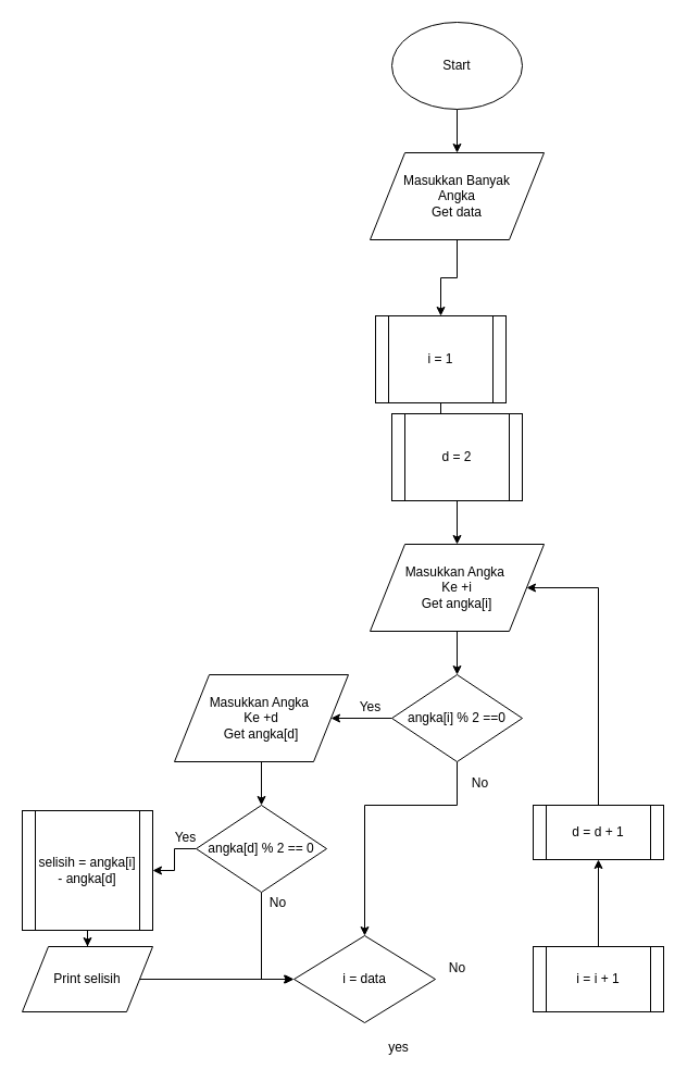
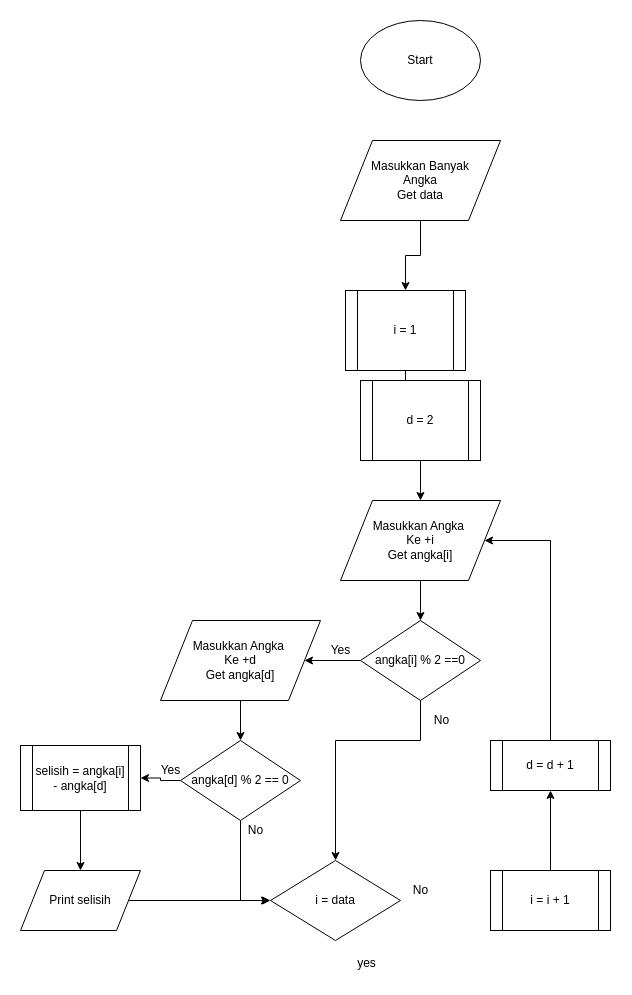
  <mxCell id="0" />
  <mxCell id="1" parent="0" />
- <mxCell id="2" value="" style="edgeStyle=orthogonalEdgeStyle;rounded=0;orthogonalLoop=1;jettySize=auto;html=1;" parent="1" source="3" target="4" edge="1"><mxGeometry relative="1" as="geometry" /></mxCell>
  <mxCell id="3" value="Start" style="ellipse;whiteSpace=wrap;html=1;" parent="1" vertex="1"><mxGeometry x="360" width="120" height="80" as="geometry" y="20" /></mxCell>
  <mxCell id="4" value="Masukkan Banyak&lt;br&gt;Angka&lt;br&gt;Get data" style="shape=parallelogram;perimeter=parallelogramPerimeter;whiteSpace=wrap;html=1;" parent="1" vertex="1"><mxGeometry x="340" y="140" width="160" height="80" as="geometry" /></mxCell>
  <mxCell id="5" value="" style="edgeStyle=orthogonalEdgeStyle;rounded=0;orthogonalLoop=1;jettySize=auto;html=1;" parent="1" source="6" target="8" edge="1"><mxGeometry relative="1" as="geometry" /></mxCell>
  <mxCell id="6" value="i = 1" style="shape=process;whiteSpace=wrap;html=1;backgroundOutline=1;" parent="1" vertex="1"><mxGeometry x="345" y="290" width="120" height="80" as="geometry" /></mxCell>
  <mxCell id="7" value="" style="edgeStyle=orthogonalEdgeStyle;rounded=0;orthogonalLoop=1;jettySize=auto;html=1;" parent="1" source="8" target="11" edge="1"><mxGeometry relative="1" as="geometry" /></mxCell>
  <mxCell id="8" value="d = 2" style="shape=process;whiteSpace=wrap;html=1;backgroundOutline=1;" parent="1" vertex="1"><mxGeometry x="360" y="380" width="120" height="80" as="geometry" /></mxCell>
  <mxCell id="9" value="" style="edgeStyle=orthogonalEdgeStyle;rounded=0;orthogonalLoop=1;jettySize=auto;html=1;" parent="1" source="4" target="6" edge="1"><mxGeometry relative="1" as="geometry"><mxPoint x="420" y="220" as="sourcePoint" /><mxPoint x="420" y="300" as="targetPoint" /></mxGeometry></mxCell>
  <mxCell id="10" value="" style="edgeStyle=orthogonalEdgeStyle;rounded=0;orthogonalLoop=1;jettySize=auto;html=1;" parent="1" source="11" target="16" edge="1"><mxGeometry relative="1" as="geometry" /></mxCell>
  <mxCell id="11" value="Masukkan Angka&amp;nbsp;&lt;br&gt;Ke +i&lt;br&gt;Get angka[i]" style="shape=parallelogram;perimeter=parallelogramPerimeter;whiteSpace=wrap;html=1;" parent="1" vertex="1"><mxGeometry x="340" y="500" width="160" height="80" as="geometry" /></mxCell>
  <mxCell id="12" value="" style="edgeStyle=orthogonalEdgeStyle;rounded=0;orthogonalLoop=1;jettySize=auto;html=1;" parent="1" source="13" target="20" edge="1"><mxGeometry relative="1" as="geometry" /></mxCell>
  <mxCell id="13" value="Masukkan Angka&amp;nbsp;&lt;br&gt;Ke +d&lt;br&gt;Get angka[d]" style="shape=parallelogram;perimeter=parallelogramPerimeter;whiteSpace=wrap;html=1;" parent="1" vertex="1"><mxGeometry x="160" y="620" width="160" height="80" as="geometry" /></mxCell>
  <mxCell id="14" value="" style="edgeStyle=orthogonalEdgeStyle;rounded=0;orthogonalLoop=1;jettySize=auto;html=1;" parent="1" source="16" target="13" edge="1"><mxGeometry relative="1" as="geometry" /></mxCell>
  <mxCell id="15" style="edgeStyle=orthogonalEdgeStyle;rounded=0;orthogonalLoop=1;jettySize=auto;html=1;entryX=0.5;entryY=0;entryDx=0;entryDy=0;" parent="1" source="16" target="26" edge="1"><mxGeometry relative="1" as="geometry"><Array as="points"><mxPoint x="420" y="740" /><mxPoint x="335" y="740" /></Array></mxGeometry></mxCell>
  <mxCell id="16" value="angka[i] % 2 ==0" style="rhombus;whiteSpace=wrap;html=1;" parent="1" vertex="1"><mxGeometry x="360" y="620" width="120" height="80" as="geometry" /></mxCell>
  <mxCell id="17" value="Yes" style="text;html=1;align=center;verticalAlign=middle;resizable=0;points=[];autosize=1;" parent="1" vertex="1"><mxGeometry x="320" y="640" width="40" height="20" as="geometry" /></mxCell>
  <mxCell id="18" value="" style="edgeStyle=orthogonalEdgeStyle;rounded=0;orthogonalLoop=1;jettySize=auto;html=1;" parent="1" source="20" target="22" edge="1"><mxGeometry relative="1" as="geometry" /></mxCell>
  <mxCell id="19" style="edgeStyle=orthogonalEdgeStyle;rounded=0;orthogonalLoop=1;jettySize=auto;html=1;entryX=0;entryY=0.5;entryDx=0;entryDy=0;" parent="1" source="20" target="26" edge="1"><mxGeometry relative="1" as="geometry" /></mxCell>
  <mxCell id="20" value="angka[d] % 2 == 0" style="rhombus;whiteSpace=wrap;html=1;" parent="1" vertex="1"><mxGeometry x="180" y="740" width="120" height="80" as="geometry" /></mxCell>
  <mxCell id="21" style="edgeStyle=orthogonalEdgeStyle;rounded=0;orthogonalLoop=1;jettySize=auto;html=1;" parent="1" source="22" target="25" edge="1"><mxGeometry relative="1" as="geometry" /></mxCell>
- <mxCell id="22" value="selisih = angka[i] - angka[d]" style="shape=process;whiteSpace=wrap;html=1;backgroundOutline=1;" parent="1" vertex="1"><mxGeometry x="20" y="745" width="120" height="110" as="geometry" /></mxCell>
+ <mxCell id="22" value="selisih = angka[i] - angka[d]" style="shape=process;whiteSpace=wrap;html=1;backgroundOutline=1;" parent="1" vertex="1"><mxGeometry x="20" y="745" width="120" height="65" as="geometry" /></mxCell>
  <mxCell id="23" value="Yes" style="text;html=1;align=center;verticalAlign=middle;resizable=0;points=[];autosize=1;" parent="1" vertex="1"><mxGeometry x="150" y="760" width="40" height="20" as="geometry" /></mxCell>
  <mxCell id="24" style="edgeStyle=orthogonalEdgeStyle;rounded=0;orthogonalLoop=1;jettySize=auto;html=1;" parent="1" source="25" edge="1"><mxGeometry relative="1" as="geometry"><mxPoint x="269" y="900" as="targetPoint" /></mxGeometry></mxCell>
  <mxCell id="25" value="Print selisih" style="shape=parallelogram;perimeter=parallelogramPerimeter;whiteSpace=wrap;html=1;" parent="1" vertex="1"><mxGeometry x="20" y="870" width="120" height="60" as="geometry" /></mxCell>
  <mxCell id="26" value="i = data" style="rhombus;whiteSpace=wrap;html=1;" parent="1" vertex="1"><mxGeometry x="270" y="860" width="130" height="80" as="geometry" /></mxCell>
  <mxCell id="27" value="" style="edgeStyle=orthogonalEdgeStyle;rounded=0;orthogonalLoop=1;jettySize=auto;html=1;" parent="1" source="28" target="30" edge="1"><mxGeometry relative="1" as="geometry" /></mxCell>
  <mxCell id="28" value="i = i + 1" style="shape=process;whiteSpace=wrap;html=1;backgroundOutline=1;" parent="1" vertex="1"><mxGeometry x="490" y="870" width="120" height="60" as="geometry" /></mxCell>
  <mxCell id="29" style="edgeStyle=orthogonalEdgeStyle;rounded=0;orthogonalLoop=1;jettySize=auto;html=1;entryX=1;entryY=0.5;entryDx=0;entryDy=0;" parent="1" source="30" target="11" edge="1"><mxGeometry relative="1" as="geometry"><Array as="points"><mxPoint x="550" y="540" /></Array></mxGeometry></mxCell>
  <mxCell id="30" value="d = d + 1" style="shape=process;whiteSpace=wrap;html=1;backgroundOutline=1;" parent="1" vertex="1"><mxGeometry x="490" y="740" width="120" height="50" as="geometry" /></mxCell>
  <mxCell id="31" value="No" style="text;html=1;align=center;verticalAlign=middle;resizable=0;points=[];autosize=1;" parent="1" vertex="1"><mxGeometry x="405" y="880" width="30" height="20" as="geometry" /></mxCell>
  <mxCell id="32" value="yes" style="text;html=1;align=center;verticalAlign=middle;resizable=0;points=[];autosize=1;" parent="1" vertex="1"><mxGeometry x="351" y="953" width="30" height="20" as="geometry" /></mxCell>
  <mxCell id="33" value="No" style="text;html=1;align=center;verticalAlign=middle;resizable=0;points=[];autosize=1;" parent="1" vertex="1"><mxGeometry x="426" y="710" width="30" height="20" as="geometry" /></mxCell>
  <mxCell id="34" value="No" style="text;html=1;align=center;verticalAlign=middle;resizable=0;points=[];autosize=1;" parent="1" vertex="1"><mxGeometry x="240" y="820" width="30" height="20" as="geometry" /></mxCell>
